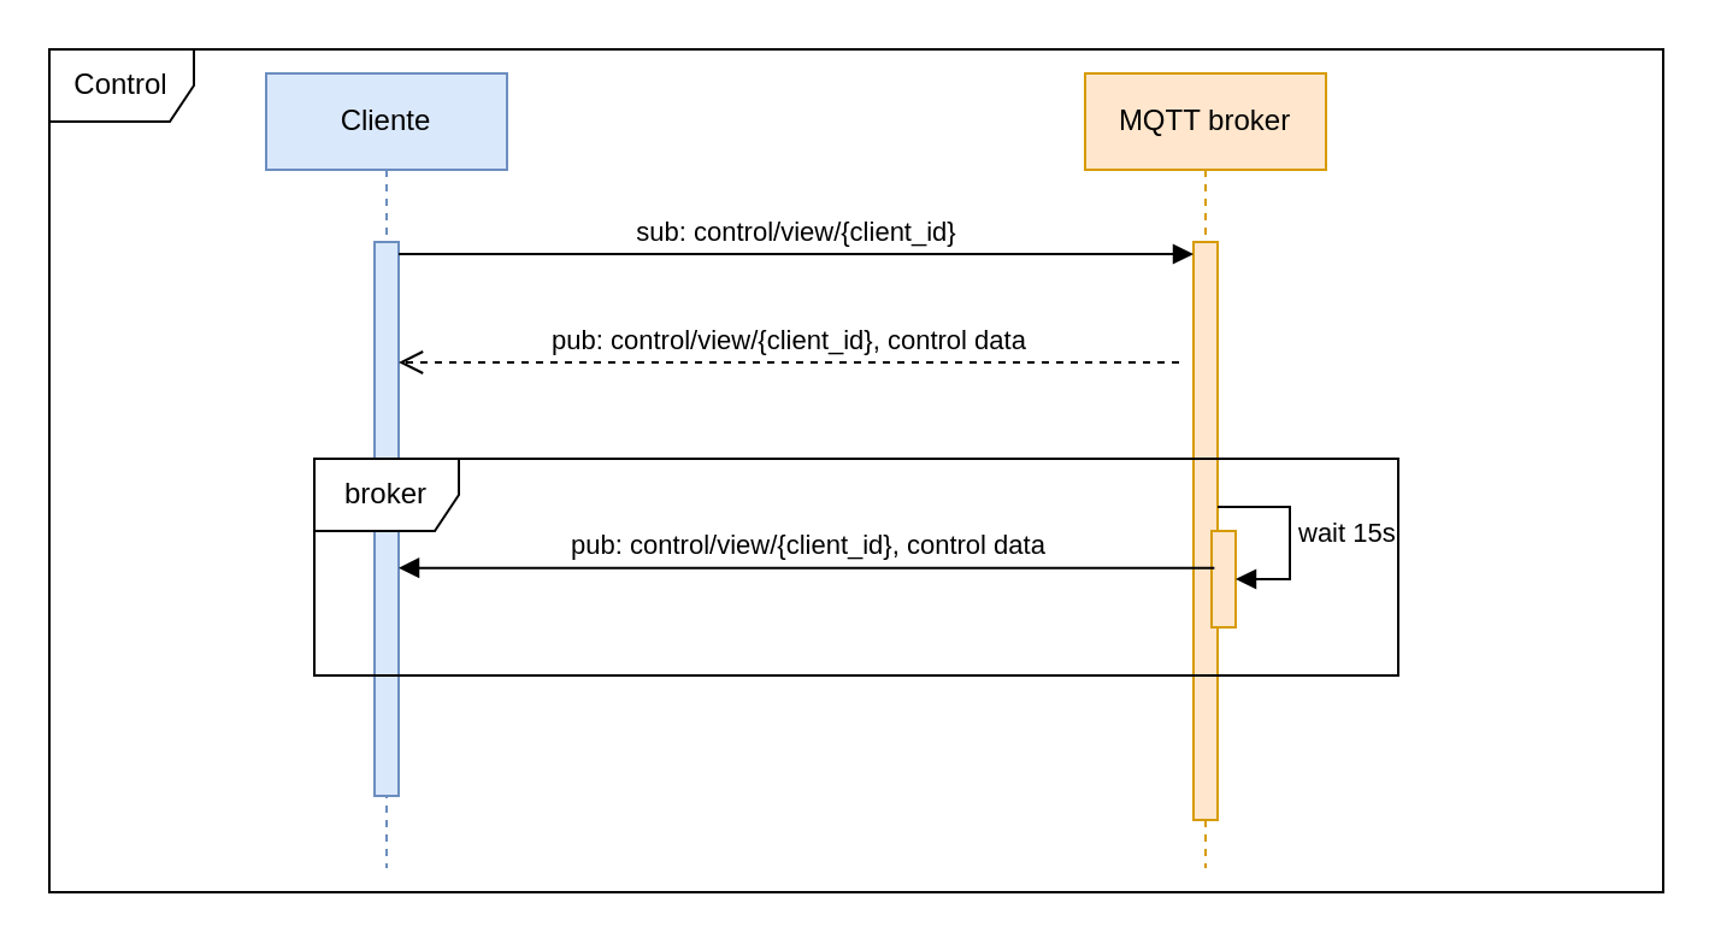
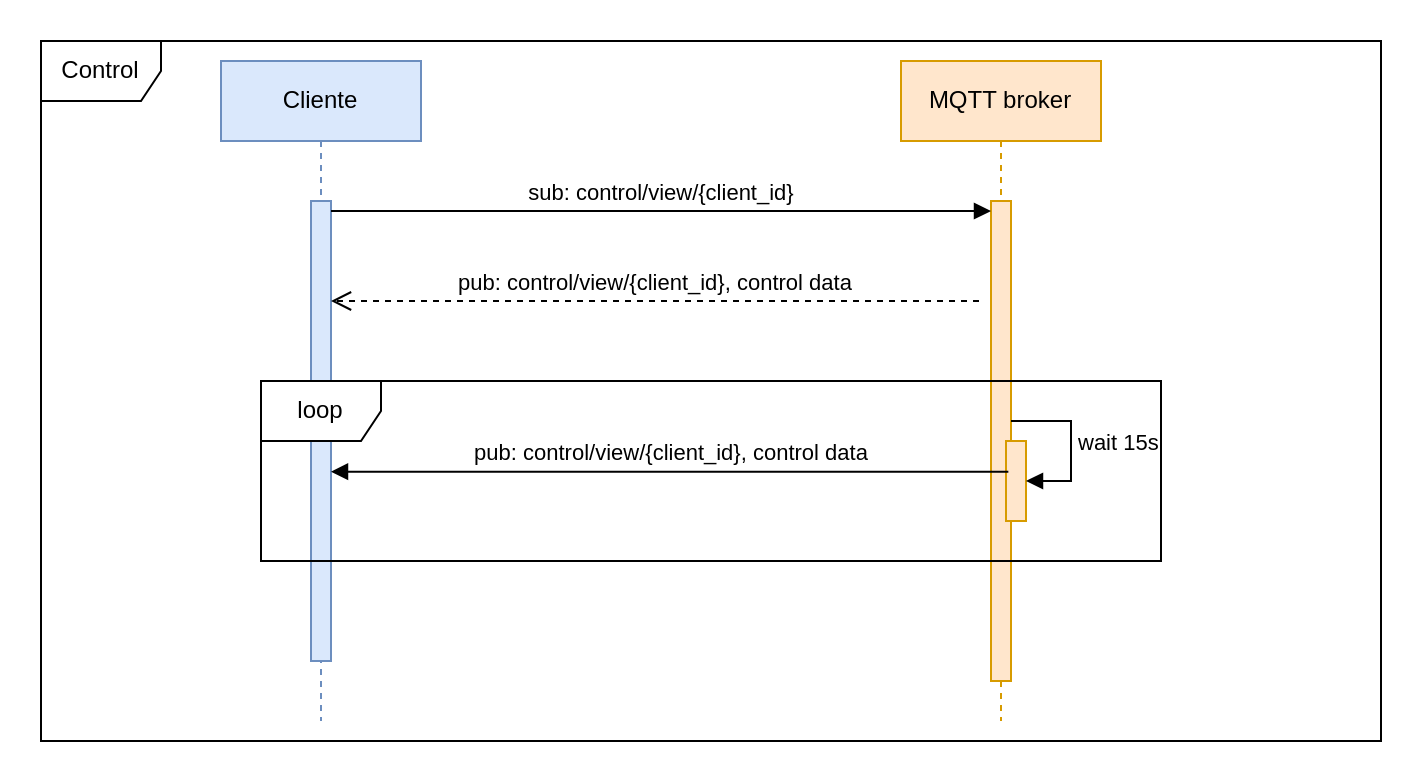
  <mxCell id="0" />
  <mxCell id="1" parent="0" />
  <mxCell id="2" value="Cliente" style="shape=umlLifeline;perimeter=lifelinePerimeter;whiteSpace=wrap;html=1;container=1;dropTarget=0;collapsible=0;recursiveResize=0;outlineConnect=0;portConstraint=eastwest;newEdgeStyle={&quot;curved&quot;:0,&quot;rounded&quot;:0};fillColor=#dae8fc;strokeColor=#6c8ebf;" parent="1" vertex="1"><mxGeometry x="110" y="30" width="100" height="330" as="geometry" /></mxCell>
  <mxCell id="3" value="" style="html=1;points=[[0,0,0,0,5],[0,1,0,0,-5],[1,0,0,0,5],[1,1,0,0,-5]];perimeter=orthogonalPerimeter;outlineConnect=0;targetShapes=umlLifeline;portConstraint=eastwest;newEdgeStyle={&quot;curved&quot;:0,&quot;rounded&quot;:0};fillColor=#dae8fc;strokeColor=#6c8ebf;" parent="2" vertex="1"><mxGeometry x="45" y="70" width="10" height="230" as="geometry" /></mxCell>
  <mxCell id="4" value="MQTT broker" style="shape=umlLifeline;perimeter=lifelinePerimeter;whiteSpace=wrap;html=1;container=1;dropTarget=0;collapsible=0;recursiveResize=0;outlineConnect=0;portConstraint=eastwest;newEdgeStyle={&quot;curved&quot;:0,&quot;rounded&quot;:0};fillColor=#ffe6cc;strokeColor=#d79b00;" parent="1" vertex="1"><mxGeometry x="450" y="30" width="100" height="330" as="geometry" /></mxCell>
  <mxCell id="5" value="" style="html=1;points=[[0,0,0,0,5],[0,1,0,0,-5],[1,0,0,0,5],[1,1,0,0,-5]];perimeter=orthogonalPerimeter;outlineConnect=0;targetShapes=umlLifeline;portConstraint=eastwest;newEdgeStyle={&quot;curved&quot;:0,&quot;rounded&quot;:0};fillColor=#ffe6cc;strokeColor=#d79b00;" parent="4" vertex="1"><mxGeometry x="45" y="70" width="10" height="240" as="geometry" /></mxCell>
  <mxCell id="6" value="sub: control/view/{client_id}" style="html=1;verticalAlign=bottom;endArrow=block;curved=0;rounded=0;entryX=0;entryY=0;entryDx=0;entryDy=5;" parent="1" source="3" target="5" edge="1"><mxGeometry x="-0.002" relative="1" as="geometry"><mxPoint x="270" y="95" as="sourcePoint" /><mxPoint as="offset" /></mxGeometry></mxCell>
  <mxCell id="7" value="Control" style="shape=umlFrame;whiteSpace=wrap;html=1;pointerEvents=0;" parent="1" vertex="1"><mxGeometry x="20" y="20" width="670" height="350" as="geometry" /></mxCell>
  <mxCell id="8" value="pub: control/view/{client_id}, control data" style="html=1;verticalAlign=bottom;endArrow=open;dashed=1;endSize=8;curved=0;rounded=0;" edge="1" parent="1"><mxGeometry relative="1" as="geometry"><mxPoint x="489" y="150" as="sourcePoint" /><mxPoint x="165" y="150" as="targetPoint" /></mxGeometry></mxCell>
- <mxCell id="9" value="broker" style="shape=umlFrame;whiteSpace=wrap;html=1;pointerEvents=0;" vertex="1" parent="1"><mxGeometry x="130" y="190" width="450" height="90" as="geometry" /></mxCell>
+ <mxCell id="9" value="loop" style="shape=umlFrame;whiteSpace=wrap;html=1;pointerEvents=0;" vertex="1" parent="1"><mxGeometry x="130" y="190" width="450" height="90" as="geometry" /></mxCell>
  <mxCell id="10" value="" style="html=1;points=[[0,0,0,0,5],[0,1,0,0,-5],[1,0,0,0,5],[1,1,0,0,-5]];perimeter=orthogonalPerimeter;outlineConnect=0;targetShapes=umlLifeline;portConstraint=eastwest;newEdgeStyle={&quot;curved&quot;:0,&quot;rounded&quot;:0};fillColor=#ffe6cc;strokeColor=#d79b00;" vertex="1" parent="1"><mxGeometry x="502.5" y="220" width="10" height="40" as="geometry" /></mxCell>
  <mxCell id="11" value="wait 15s" style="html=1;align=left;spacingLeft=2;endArrow=block;rounded=0;edgeStyle=orthogonalEdgeStyle;curved=0;rounded=0;" edge="1" target="10" parent="1"><mxGeometry relative="1" as="geometry"><mxPoint x="505" y="210" as="sourcePoint" /><Array as="points"><mxPoint x="535" y="240" /></Array></mxGeometry></mxCell>
  <mxCell id="12" value="pub: control/view/{client_id}, control data" style="html=1;verticalAlign=bottom;endArrow=block;curved=0;rounded=0;exitX=0.117;exitY=0.383;exitDx=0;exitDy=0;exitPerimeter=0;" edge="1" parent="1" source="10" target="3"><mxGeometry width="80" relative="1" as="geometry"><mxPoint x="362.5" y="350" as="sourcePoint" /><mxPoint x="167.5" y="285.32" as="targetPoint" /></mxGeometry></mxCell>
